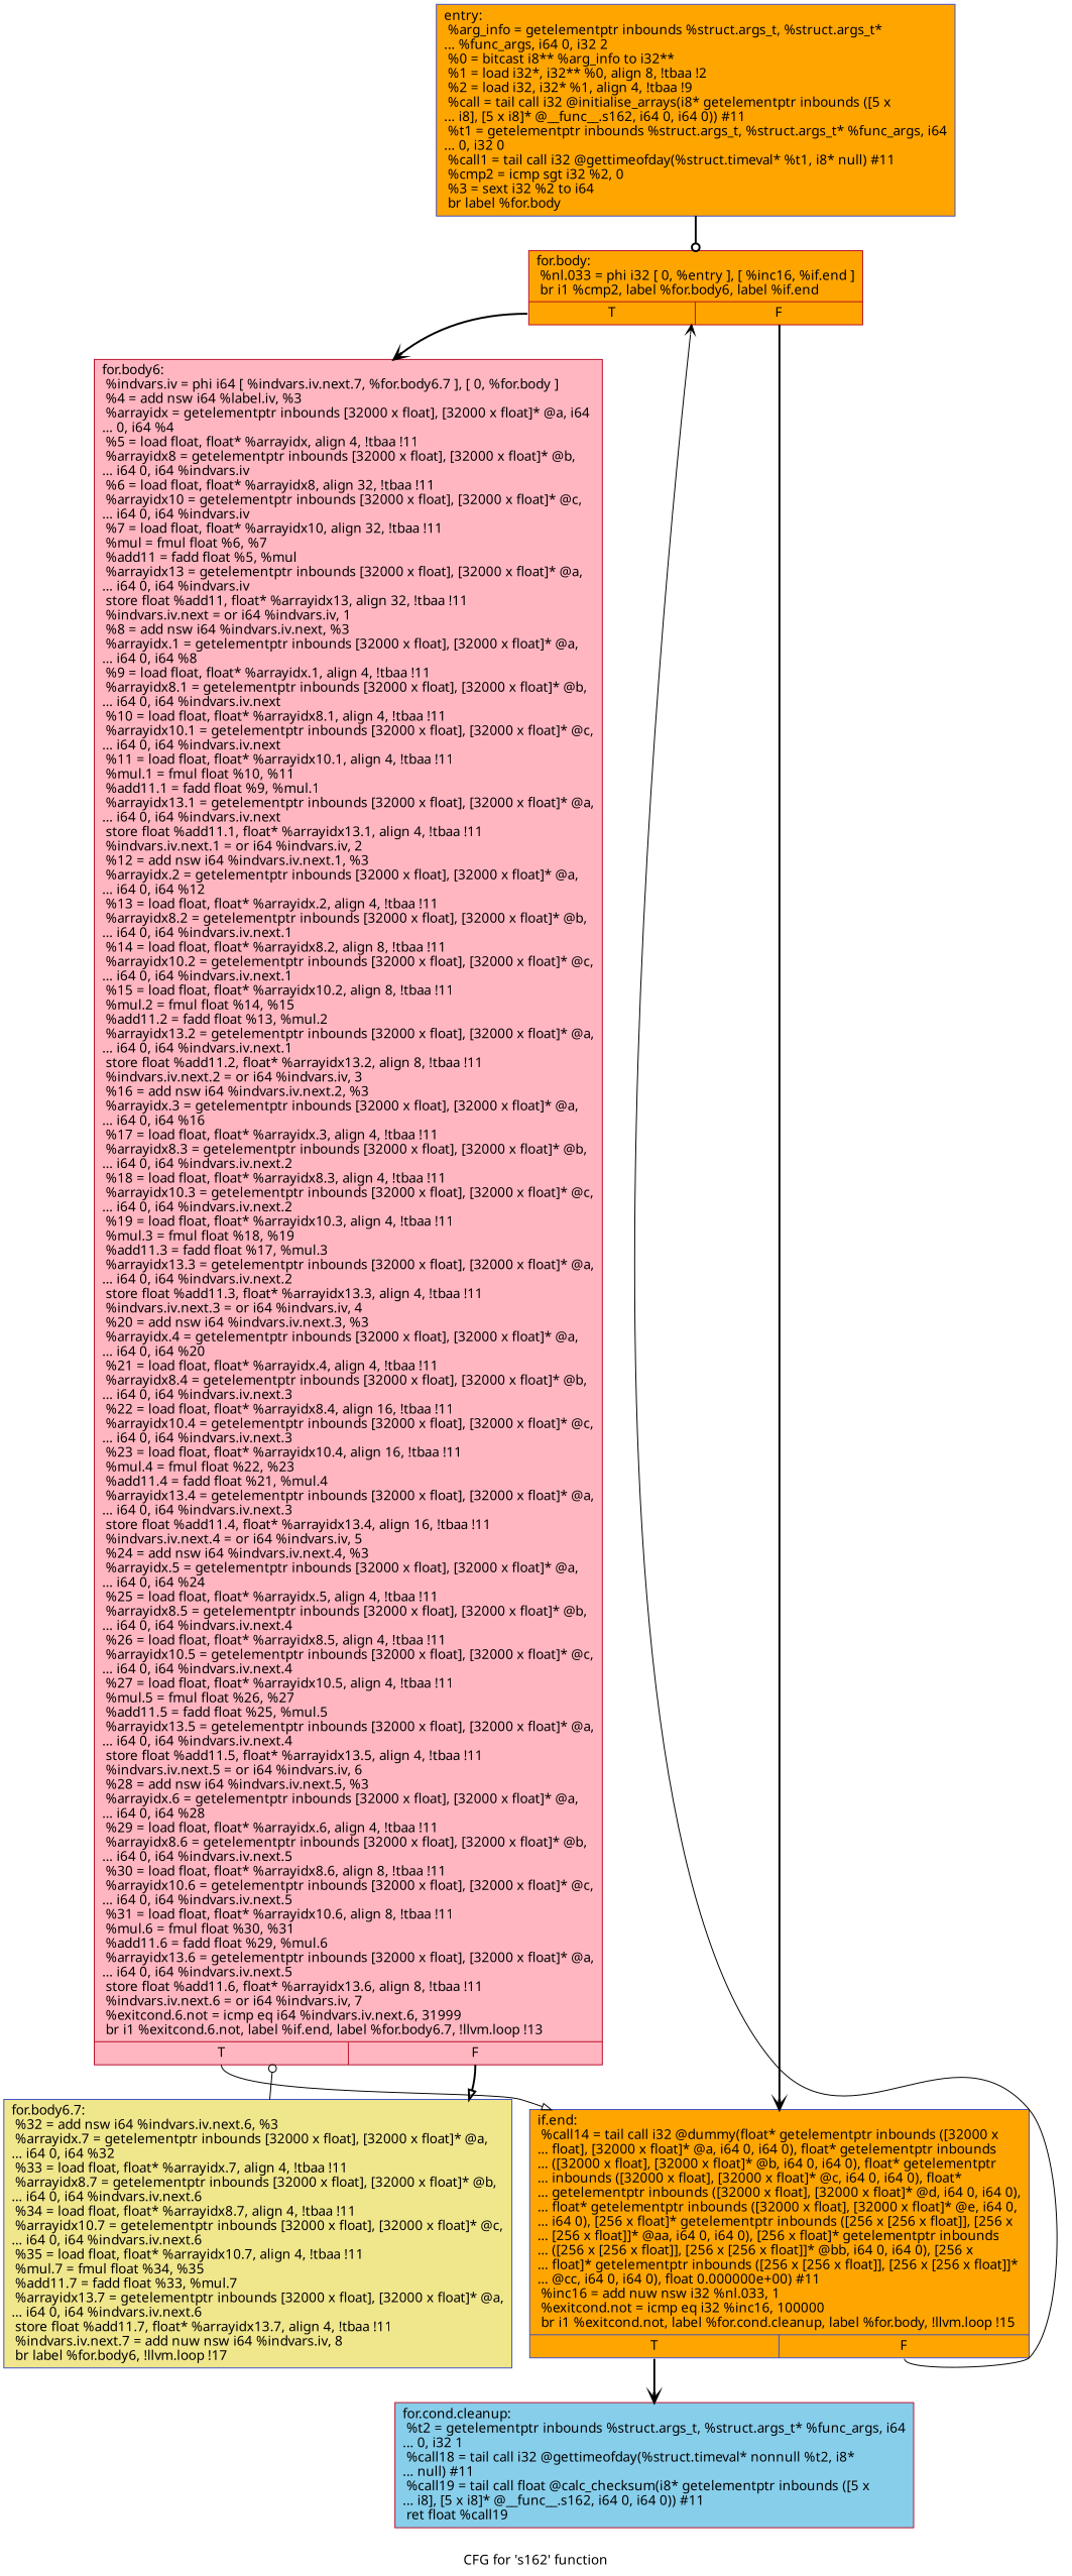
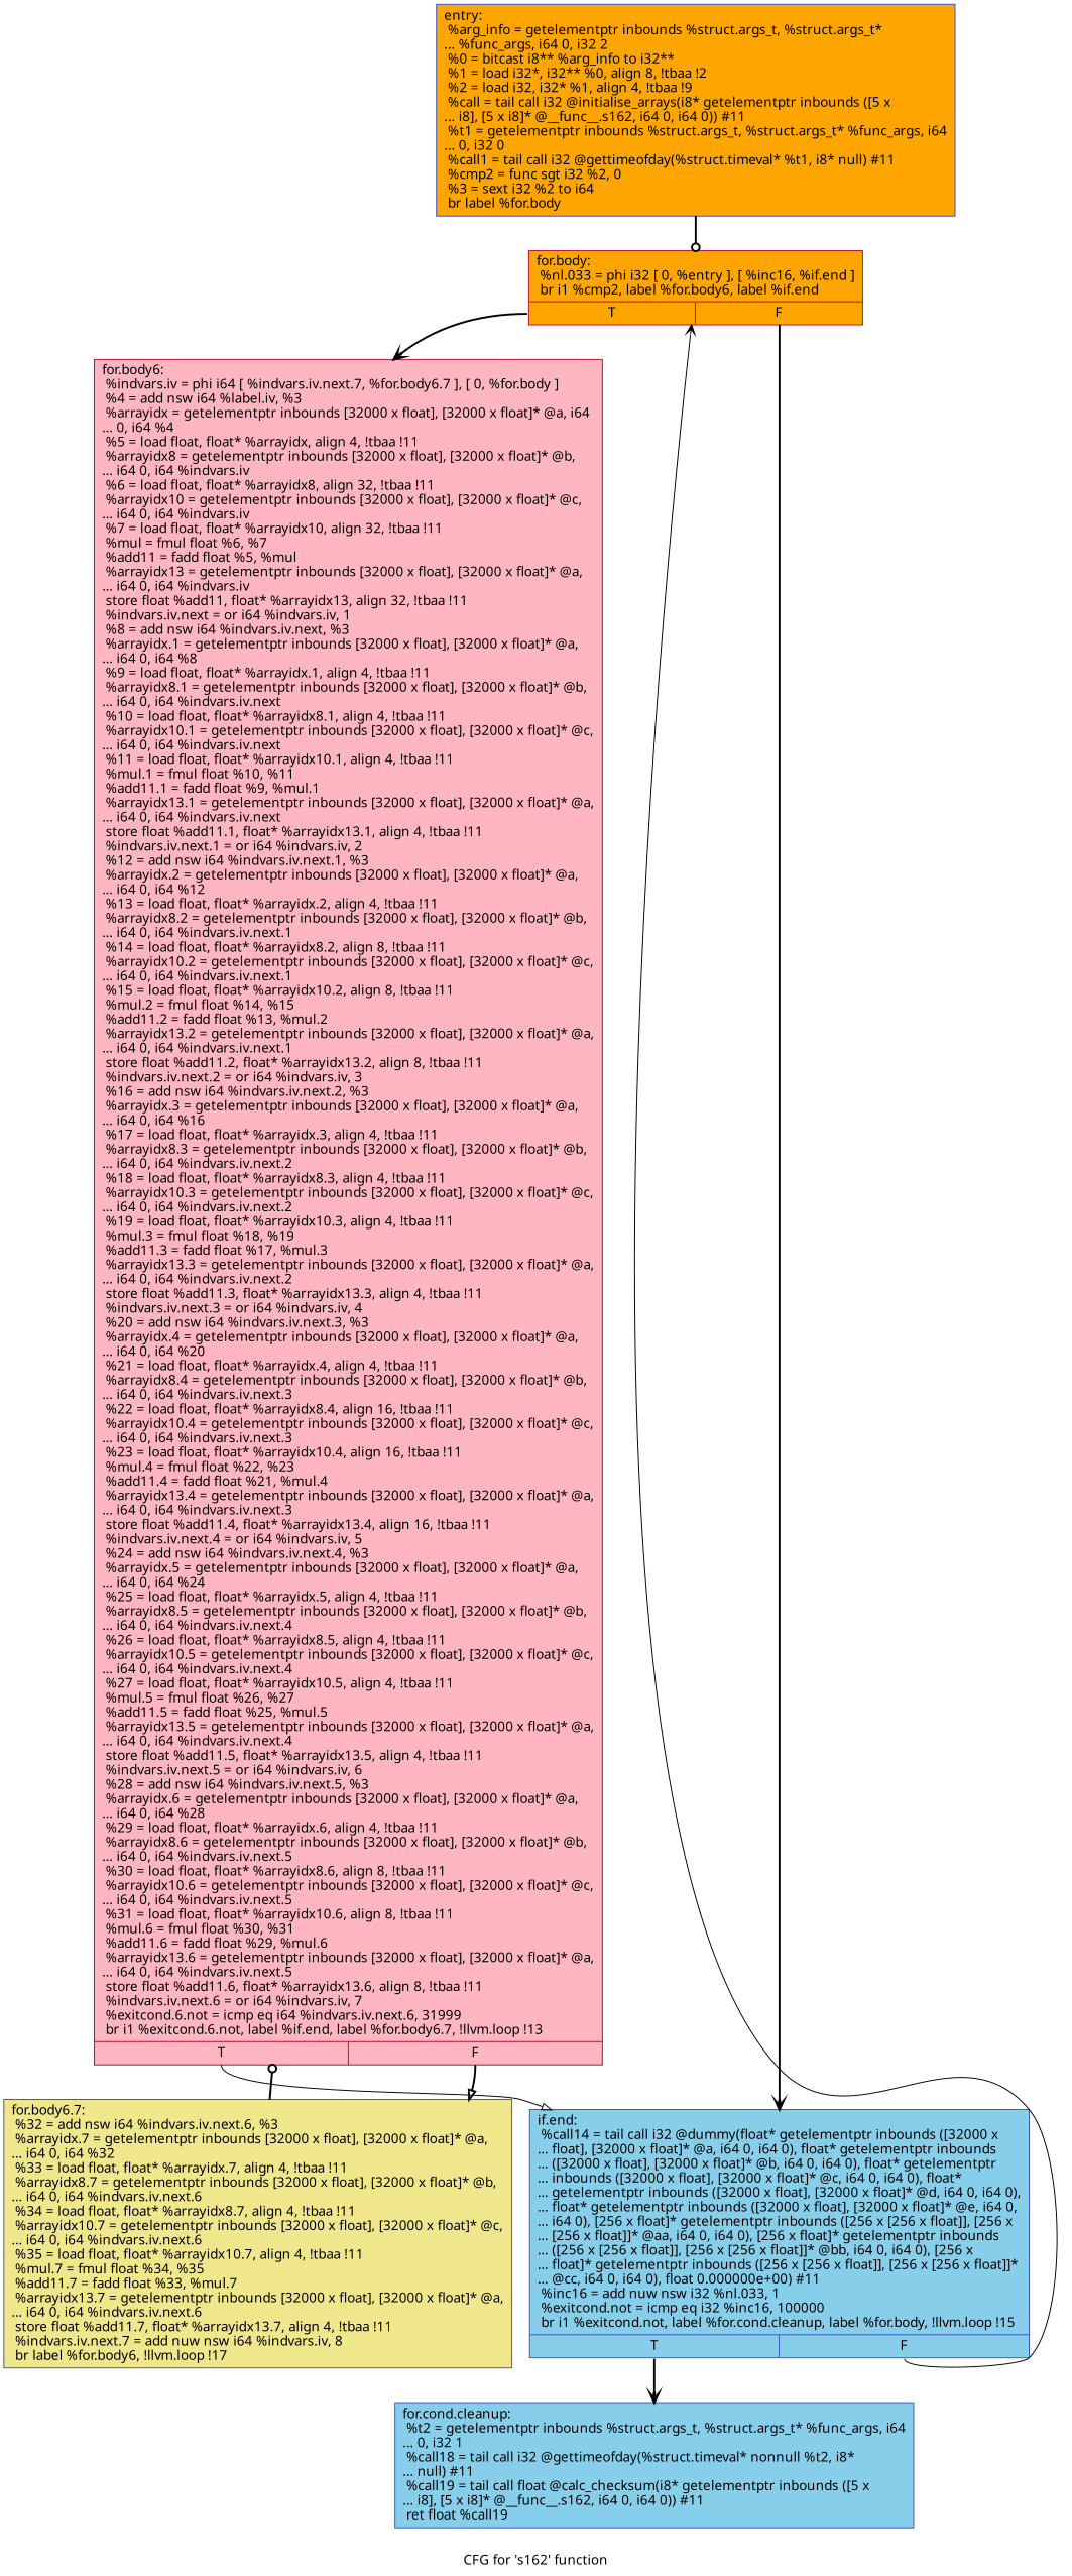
  digraph {
    fontname="Noto Sans"
    label="CFG for 's162' function"
    node [color="#3d50c3ff" fillcolor=orange fontname="Noto Sans" shape=record style=filled]
    edge [arrowhead=vee fontname="Noto Sans" style=bold tailport=s0]
-   n1 [label="{entry:\l  %arg_info = getelementptr inbounds %struct.args_t, %struct.args_t*\l... %func_args, i64 0, i32 2\l  %0 = bitcast i8** %arg_info to i32**\l  %1 = load i32*, i32** %0, align 8, !tbaa !2\l  %2 = load i32, i32* %1, align 4, !tbaa !9\l  %call = tail call i32 @initialise_arrays(i8* getelementptr inbounds ([5 x\l... i8], [5 x i8]* @__func__.s162, i64 0, i64 0)) #11\l  %t1 = getelementptr inbounds %struct.args_t, %struct.args_t* %func_args, i64\l... 0, i32 0\l  %call1 = tail call i32 @gettimeofday(%struct.timeval* %t1, i8* null) #11\l  %cmp2 = icmp sgt i32 %2, 0\l  %3 = sext i32 %2 to i64\l  br label %for.body\l}"]
+   n1 [label="{entry:\l  %arg_info = getelementptr inbounds %struct.args_t, %struct.args_t*\l... %func_args, i64 0, i32 2\l  %0 = bitcast i8** %arg_info to i32**\l  %1 = load i32*, i32** %0, align 8, !tbaa !2\l  %2 = load i32, i32* %1, align 4, !tbaa !9\l  %call = tail call i32 @initialise_arrays(i8* getelementptr inbounds ([5 x\l... i8], [5 x i8]* @__func__.s162, i64 0, i64 0)) #11\l  %t1 = getelementptr inbounds %struct.args_t, %struct.args_t* %func_args, i64\l... 0, i32 0\l  %call1 = tail call i32 @gettimeofday(%struct.timeval* %t1, i8* null) #11\l  %cmp2 = func sgt i32 %2, 0\l  %3 = sext i32 %2 to i64\l  br label %for.body\l}"]
    n2 [color="#b70d28ff" label="{for.body:                                         \l  %nl.033 = phi i32 [ 0, %entry ], [ %inc16, %if.end ]\l  br i1 %cmp2, label %for.body6, label %if.end\l|{<s0>T|<s1>F}}"]
    n3 [color="#b70d28ff" fillcolor=lightpink label="{for.body6:                                        \l  %indvars.iv = phi i64 [ %indvars.iv.next.7, %for.body6.7 ], [ 0, %for.body ]\l  %4 = add nsw i64 %label.iv, %3\l  %arrayidx = getelementptr inbounds [32000 x float], [32000 x float]* @a, i64\l... 0, i64 %4\l  %5 = load float, float* %arrayidx, align 4, !tbaa !11\l  %arrayidx8 = getelementptr inbounds [32000 x float], [32000 x float]* @b,\l... i64 0, i64 %indvars.iv\l  %6 = load float, float* %arrayidx8, align 32, !tbaa !11\l  %arrayidx10 = getelementptr inbounds [32000 x float], [32000 x float]* @c,\l... i64 0, i64 %indvars.iv\l  %7 = load float, float* %arrayidx10, align 32, !tbaa !11\l  %mul = fmul float %6, %7\l  %add11 = fadd float %5, %mul\l  %arrayidx13 = getelementptr inbounds [32000 x float], [32000 x float]* @a,\l... i64 0, i64 %indvars.iv\l  store float %add11, float* %arrayidx13, align 32, !tbaa !11\l  %indvars.iv.next = or i64 %indvars.iv, 1\l  %8 = add nsw i64 %indvars.iv.next, %3\l  %arrayidx.1 = getelementptr inbounds [32000 x float], [32000 x float]* @a,\l... i64 0, i64 %8\l  %9 = load float, float* %arrayidx.1, align 4, !tbaa !11\l  %arrayidx8.1 = getelementptr inbounds [32000 x float], [32000 x float]* @b,\l... i64 0, i64 %indvars.iv.next\l  %10 = load float, float* %arrayidx8.1, align 4, !tbaa !11\l  %arrayidx10.1 = getelementptr inbounds [32000 x float], [32000 x float]* @c,\l... i64 0, i64 %indvars.iv.next\l  %11 = load float, float* %arrayidx10.1, align 4, !tbaa !11\l  %mul.1 = fmul float %10, %11\l  %add11.1 = fadd float %9, %mul.1\l  %arrayidx13.1 = getelementptr inbounds [32000 x float], [32000 x float]* @a,\l... i64 0, i64 %indvars.iv.next\l  store float %add11.1, float* %arrayidx13.1, align 4, !tbaa !11\l  %indvars.iv.next.1 = or i64 %indvars.iv, 2\l  %12 = add nsw i64 %indvars.iv.next.1, %3\l  %arrayidx.2 = getelementptr inbounds [32000 x float], [32000 x float]* @a,\l... i64 0, i64 %12\l  %13 = load float, float* %arrayidx.2, align 4, !tbaa !11\l  %arrayidx8.2 = getelementptr inbounds [32000 x float], [32000 x float]* @b,\l... i64 0, i64 %indvars.iv.next.1\l  %14 = load float, float* %arrayidx8.2, align 8, !tbaa !11\l  %arrayidx10.2 = getelementptr inbounds [32000 x float], [32000 x float]* @c,\l... i64 0, i64 %indvars.iv.next.1\l  %15 = load float, float* %arrayidx10.2, align 8, !tbaa !11\l  %mul.2 = fmul float %14, %15\l  %add11.2 = fadd float %13, %mul.2\l  %arrayidx13.2 = getelementptr inbounds [32000 x float], [32000 x float]* @a,\l... i64 0, i64 %indvars.iv.next.1\l  store float %add11.2, float* %arrayidx13.2, align 8, !tbaa !11\l  %indvars.iv.next.2 = or i64 %indvars.iv, 3\l  %16 = add nsw i64 %indvars.iv.next.2, %3\l  %arrayidx.3 = getelementptr inbounds [32000 x float], [32000 x float]* @a,\l... i64 0, i64 %16\l  %17 = load float, float* %arrayidx.3, align 4, !tbaa !11\l  %arrayidx8.3 = getelementptr inbounds [32000 x float], [32000 x float]* @b,\l... i64 0, i64 %indvars.iv.next.2\l  %18 = load float, float* %arrayidx8.3, align 4, !tbaa !11\l  %arrayidx10.3 = getelementptr inbounds [32000 x float], [32000 x float]* @c,\l... i64 0, i64 %indvars.iv.next.2\l  %19 = load float, float* %arrayidx10.3, align 4, !tbaa !11\l  %mul.3 = fmul float %18, %19\l  %add11.3 = fadd float %17, %mul.3\l  %arrayidx13.3 = getelementptr inbounds [32000 x float], [32000 x float]* @a,\l... i64 0, i64 %indvars.iv.next.2\l  store float %add11.3, float* %arrayidx13.3, align 4, !tbaa !11\l  %indvars.iv.next.3 = or i64 %indvars.iv, 4\l  %20 = add nsw i64 %indvars.iv.next.3, %3\l  %arrayidx.4 = getelementptr inbounds [32000 x float], [32000 x float]* @a,\l... i64 0, i64 %20\l  %21 = load float, float* %arrayidx.4, align 4, !tbaa !11\l  %arrayidx8.4 = getelementptr inbounds [32000 x float], [32000 x float]* @b,\l... i64 0, i64 %indvars.iv.next.3\l  %22 = load float, float* %arrayidx8.4, align 16, !tbaa !11\l  %arrayidx10.4 = getelementptr inbounds [32000 x float], [32000 x float]* @c,\l... i64 0, i64 %indvars.iv.next.3\l  %23 = load float, float* %arrayidx10.4, align 16, !tbaa !11\l  %mul.4 = fmul float %22, %23\l  %add11.4 = fadd float %21, %mul.4\l  %arrayidx13.4 = getelementptr inbounds [32000 x float], [32000 x float]* @a,\l... i64 0, i64 %indvars.iv.next.3\l  store float %add11.4, float* %arrayidx13.4, align 16, !tbaa !11\l  %indvars.iv.next.4 = or i64 %indvars.iv, 5\l  %24 = add nsw i64 %indvars.iv.next.4, %3\l  %arrayidx.5 = getelementptr inbounds [32000 x float], [32000 x float]* @a,\l... i64 0, i64 %24\l  %25 = load float, float* %arrayidx.5, align 4, !tbaa !11\l  %arrayidx8.5 = getelementptr inbounds [32000 x float], [32000 x float]* @b,\l... i64 0, i64 %indvars.iv.next.4\l  %26 = load float, float* %arrayidx8.5, align 4, !tbaa !11\l  %arrayidx10.5 = getelementptr inbounds [32000 x float], [32000 x float]* @c,\l... i64 0, i64 %indvars.iv.next.4\l  %27 = load float, float* %arrayidx10.5, align 4, !tbaa !11\l  %mul.5 = fmul float %26, %27\l  %add11.5 = fadd float %25, %mul.5\l  %arrayidx13.5 = getelementptr inbounds [32000 x float], [32000 x float]* @a,\l... i64 0, i64 %indvars.iv.next.4\l  store float %add11.5, float* %arrayidx13.5, align 4, !tbaa !11\l  %indvars.iv.next.5 = or i64 %indvars.iv, 6\l  %28 = add nsw i64 %indvars.iv.next.5, %3\l  %arrayidx.6 = getelementptr inbounds [32000 x float], [32000 x float]* @a,\l... i64 0, i64 %28\l  %29 = load float, float* %arrayidx.6, align 4, !tbaa !11\l  %arrayidx8.6 = getelementptr inbounds [32000 x float], [32000 x float]* @b,\l... i64 0, i64 %indvars.iv.next.5\l  %30 = load float, float* %arrayidx8.6, align 8, !tbaa !11\l  %arrayidx10.6 = getelementptr inbounds [32000 x float], [32000 x float]* @c,\l... i64 0, i64 %indvars.iv.next.5\l  %31 = load float, float* %arrayidx10.6, align 8, !tbaa !11\l  %mul.6 = fmul float %30, %31\l  %add11.6 = fadd float %29, %mul.6\l  %arrayidx13.6 = getelementptr inbounds [32000 x float], [32000 x float]* @a,\l... i64 0, i64 %indvars.iv.next.5\l  store float %add11.6, float* %arrayidx13.6, align 8, !tbaa !11\l  %indvars.iv.next.6 = or i64 %indvars.iv, 7\l  %exitcond.6.not = icmp eq i64 %indvars.iv.next.6, 31999\l  br i1 %exitcond.6.not, label %if.end, label %for.body6.7, !llvm.loop !13\l|{<s0>T|<s1>F}}"]
-   n4 [label="{if.end:                                           \l  %call14 = tail call i32 @dummy(float* getelementptr inbounds ([32000 x\l... float], [32000 x float]* @a, i64 0, i64 0), float* getelementptr inbounds\l... ([32000 x float], [32000 x float]* @b, i64 0, i64 0), float* getelementptr\l... inbounds ([32000 x float], [32000 x float]* @c, i64 0, i64 0), float*\l... getelementptr inbounds ([32000 x float], [32000 x float]* @d, i64 0, i64 0),\l... float* getelementptr inbounds ([32000 x float], [32000 x float]* @e, i64 0,\l... i64 0), [256 x float]* getelementptr inbounds ([256 x [256 x float]], [256 x\l... [256 x float]]* @aa, i64 0, i64 0), [256 x float]* getelementptr inbounds\l... ([256 x [256 x float]], [256 x [256 x float]]* @bb, i64 0, i64 0), [256 x\l... float]* getelementptr inbounds ([256 x [256 x float]], [256 x [256 x float]]*\l... @cc, i64 0, i64 0), float 0.000000e+00) #11\l  %inc16 = add nuw nsw i32 %nl.033, 1\l  %exitcond.not = icmp eq i32 %inc16, 100000\l  br i1 %exitcond.not, label %for.cond.cleanup, label %for.body, !llvm.loop !15\l|{<s0>T|<s1>F}}"]
+   n4 [fillcolor=skyblue label="{if.end:                                           \l  %call14 = tail call i32 @dummy(float* getelementptr inbounds ([32000 x\l... float], [32000 x float]* @a, i64 0, i64 0), float* getelementptr inbounds\l... ([32000 x float], [32000 x float]* @b, i64 0, i64 0), float* getelementptr\l... inbounds ([32000 x float], [32000 x float]* @c, i64 0, i64 0), float*\l... getelementptr inbounds ([32000 x float], [32000 x float]* @d, i64 0, i64 0),\l... float* getelementptr inbounds ([32000 x float], [32000 x float]* @e, i64 0,\l... i64 0), [256 x float]* getelementptr inbounds ([256 x [256 x float]], [256 x\l... [256 x float]]* @aa, i64 0, i64 0), [256 x float]* getelementptr inbounds\l... ([256 x [256 x float]], [256 x [256 x float]]* @bb, i64 0, i64 0), [256 x\l... float]* getelementptr inbounds ([256 x [256 x float]], [256 x [256 x float]]*\l... @cc, i64 0, i64 0), float 0.000000e+00) #11\l  %inc16 = add nuw nsw i32 %nl.033, 1\l  %exitcond.not = icmp eq i32 %inc16, 100000\l  br i1 %exitcond.not, label %for.cond.cleanup, label %for.body, !llvm.loop !15\l|{<s0>T|<s1>F}}"]
    n5 [fillcolor=khaki label="{for.body6.7:                                      \l  %32 = add nsw i64 %indvars.iv.next.6, %3\l  %arrayidx.7 = getelementptr inbounds [32000 x float], [32000 x float]* @a,\l... i64 0, i64 %32\l  %33 = load float, float* %arrayidx.7, align 4, !tbaa !11\l  %arrayidx8.7 = getelementptr inbounds [32000 x float], [32000 x float]* @b,\l... i64 0, i64 %indvars.iv.next.6\l  %34 = load float, float* %arrayidx8.7, align 4, !tbaa !11\l  %arrayidx10.7 = getelementptr inbounds [32000 x float], [32000 x float]* @c,\l... i64 0, i64 %indvars.iv.next.6\l  %35 = load float, float* %arrayidx10.7, align 4, !tbaa !11\l  %mul.7 = fmul float %34, %35\l  %add11.7 = fadd float %33, %mul.7\l  %arrayidx13.7 = getelementptr inbounds [32000 x float], [32000 x float]* @a,\l... i64 0, i64 %indvars.iv.next.6\l  store float %add11.7, float* %arrayidx13.7, align 4, !tbaa !11\l  %indvars.iv.next.7 = add nuw nsw i64 %indvars.iv, 8\l  br label %for.body6, !llvm.loop !17\l}"]
-   n6 [color="#b70d28ff" fillcolor=skyblue label="{for.cond.cleanup:                                 \l  %t2 = getelementptr inbounds %struct.args_t, %struct.args_t* %func_args, i64\l... 0, i32 1\l  %call18 = tail call i32 @gettimeofday(%struct.timeval* nonnull %t2, i8*\l... null) #11\l  %call19 = tail call float @calc_checksum(i8* getelementptr inbounds ([5 x\l... i8], [5 x i8]* @__func__.s162, i64 0, i64 0)) #11\l  ret float %call19\l}"]
+   n6 [fillcolor=skyblue label="{for.cond.cleanup:                                 \l  %t2 = getelementptr inbounds %struct.args_t, %struct.args_t* %func_args, i64\l... 0, i32 1\l  %call18 = tail call i32 @gettimeofday(%struct.timeval* nonnull %t2, i8*\l... null) #11\l  %call19 = tail call float @calc_checksum(i8* getelementptr inbounds ([5 x\l... i8], [5 x i8]* @__func__.s162, i64 0, i64 0)) #11\l  ret float %call19\l}"]
    n1 -> n2 [arrowhead=odot]
    n2 -> n3
    n2 -> n4 [tailport=s1]
    n3 -> n4 [arrowhead=onormal style=solid]
    n3 -> n5 [arrowhead=onormal tailport=s1]
    n4 -> n2 [style=solid tailport=s1]
    n4 -> n6
-   n5 -> n3 [arrowhead=odot style=solid]
+   n5 -> n3 [arrowhead=odot]
  }
